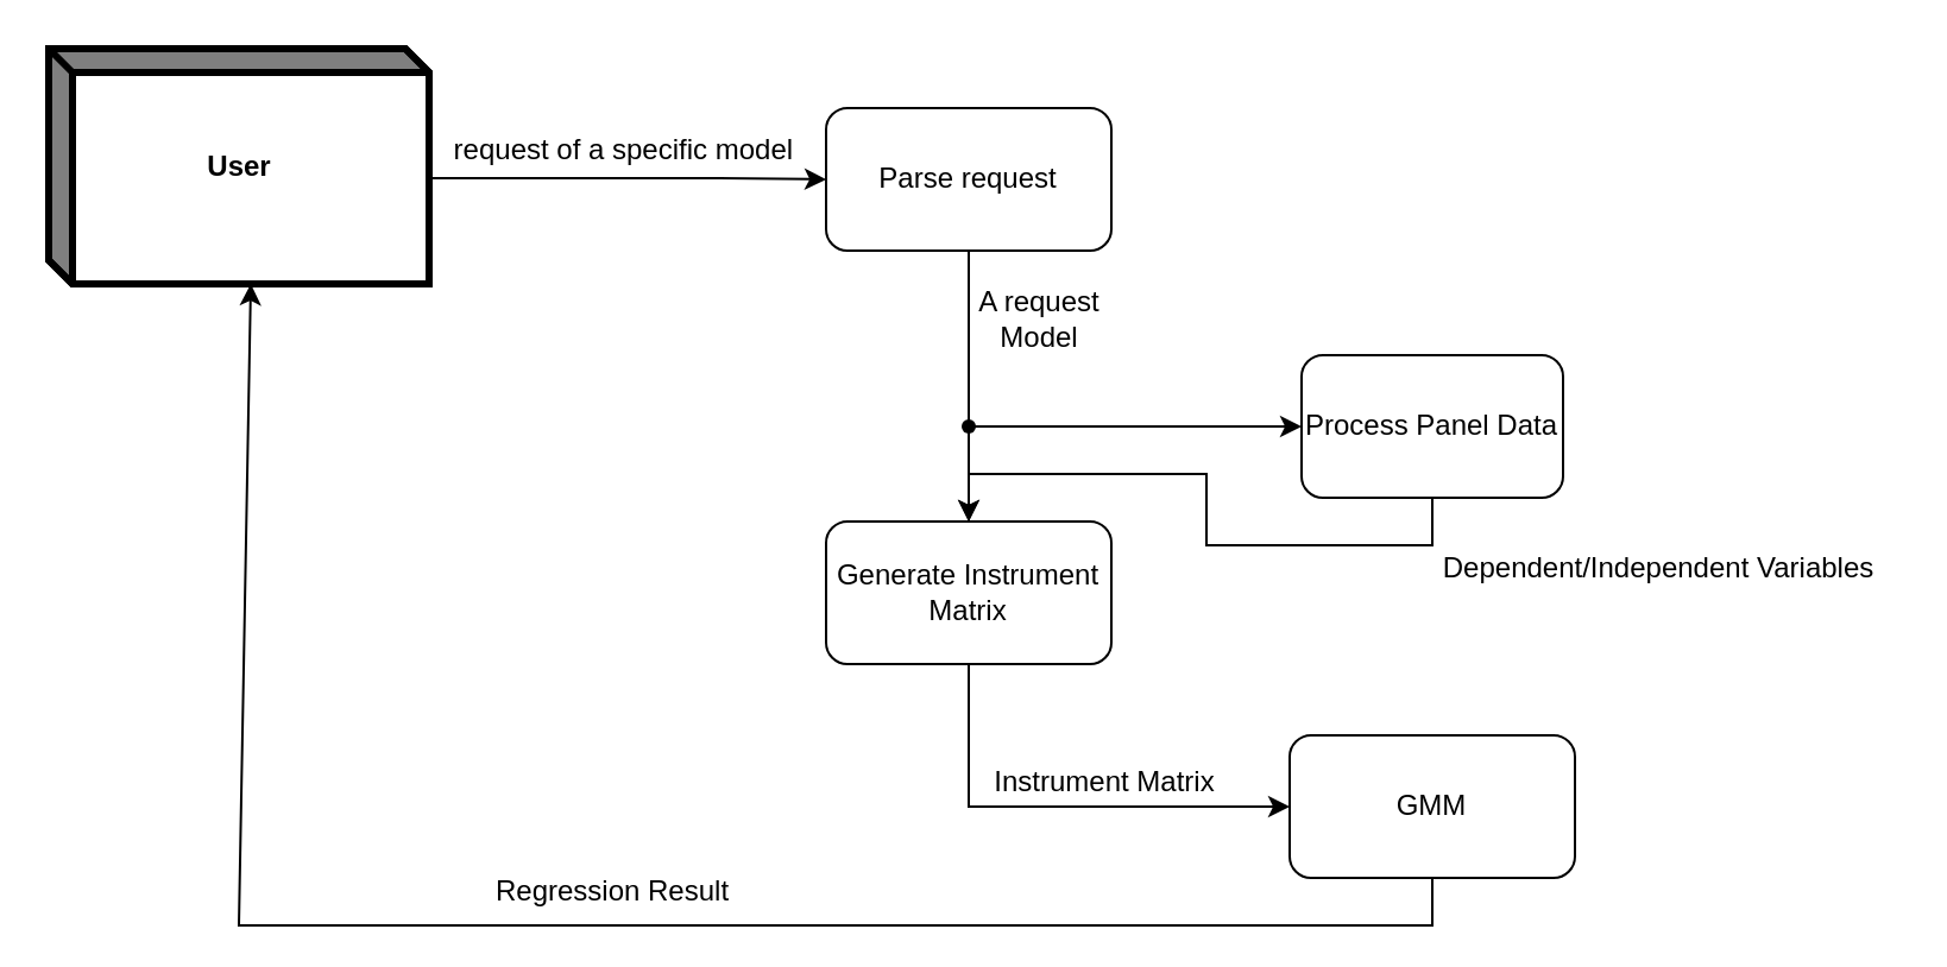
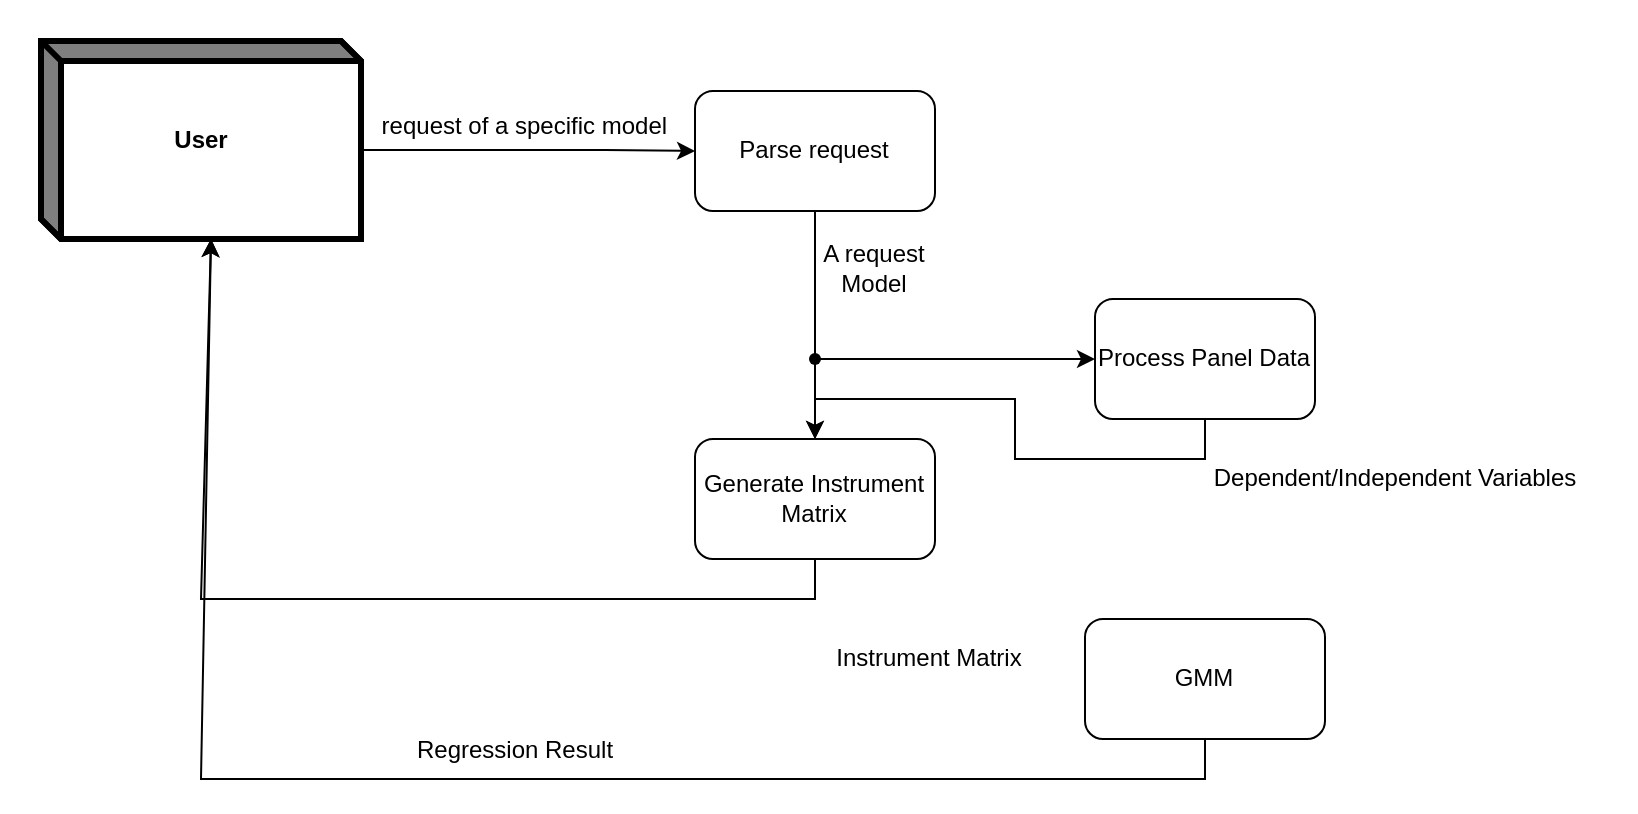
  <mxCell id="0" />
  <mxCell id="1" parent="0" />
  <mxCell id="2" style="edgeStyle=orthogonalEdgeStyle;rounded=0;orthogonalLoop=1;jettySize=auto;html=1;exitDx=0;exitDy=0;entryX=0.5;entryY=0;entryDx=0;entryDy=0;startArrow=none;" edge="1" parent="1" source="11" target="8"><mxGeometry relative="1" as="geometry" /></mxCell>
  <mxCell id="3" value="Parse request" style="rounded=1;whiteSpace=wrap;html=1;" vertex="1" parent="1"><mxGeometry x="347" y="45" width="120" height="60" as="geometry" /></mxCell>
  <mxCell id="4" style="edgeStyle=orthogonalEdgeStyle;rounded=0;orthogonalLoop=1;jettySize=auto;html=1;exitX=0;exitY=0;exitDx=160;exitDy=54.5;exitPerimeter=0;entryX=0;entryY=0.5;entryDx=0;entryDy=0;" edge="1" parent="1" source="5" target="3"><mxGeometry relative="1" as="geometry"><Array as="points"><mxPoint x="302" y="75" /></Array></mxGeometry></mxCell>
  <mxCell id="5" value="User" style="html=1;dashed=0;whitespace=wrap;shape=mxgraph.dfd.externalEntity;shadow=0;glass=0;comic=0;labelBackgroundColor=none;strokeWidth=3;fillColor=none;fontColor=#000000;labelBorderColor=none;align=center;fontStyle=1;snapToPoint=1;" vertex="1" parent="1"><mxGeometry x="20" y="20" width="160" height="99" as="geometry" /></mxCell>
  <mxCell id="6" value="&amp;nbsp;request of a specific model" style="text;html=1;align=center;verticalAlign=middle;resizable=0;points=[];autosize=1;strokeColor=none;fillColor=none;" vertex="1" parent="1"><mxGeometry x="180" y="53" width="160" height="20" as="geometry" /></mxCell>
- <mxCell id="7" style="edgeStyle=orthogonalEdgeStyle;rounded=0;orthogonalLoop=1;jettySize=auto;html=1;exitX=0.5;exitY=1;exitDx=0;exitDy=0;entryX=0;entryY=0.5;entryDx=0;entryDy=0;" edge="1" parent="1" source="8" target="16"><mxGeometry relative="1" as="geometry" /></mxCell>
+ <mxCell id="7" style="edgeStyle=orthogonalEdgeStyle;rounded=0;orthogonalLoop=1;jettySize=auto;html=1;exitX=0.5;exitY=1;exitDx=0;exitDy=0;" edge="1" parent="1" source="8" target="5"><mxGeometry relative="1" as="geometry" /></mxCell>
  <mxCell id="8" value="Generate Instrument Matrix" style="rounded=1;whiteSpace=wrap;html=1;" vertex="1" parent="1"><mxGeometry x="347" y="219" width="120" height="60" as="geometry" /></mxCell>
  <mxCell id="9" value="A request Model" style="text;html=1;strokeColor=none;fillColor=none;align=center;verticalAlign=middle;whiteSpace=wrap;rounded=0;direction=east;flipV=0;flipH=1;" vertex="1" parent="1"><mxGeometry x="407" y="119" width="60" height="30" as="geometry" /></mxCell>
  <mxCell id="10" style="edgeStyle=orthogonalEdgeStyle;rounded=0;orthogonalLoop=1;jettySize=auto;html=1;entryX=0;entryY=0.5;entryDx=0;entryDy=0;" edge="1" parent="1" source="11" target="14"><mxGeometry relative="1" as="geometry"><mxPoint x="527" y="179" as="targetPoint" /></mxGeometry></mxCell>
  <mxCell id="11" value="" style="shape=waypoint;sketch=0;fillStyle=solid;size=6;pointerEvents=1;points=[];fillColor=none;resizable=0;rotatable=0;perimeter=centerPerimeter;snapToPoint=1;" vertex="1" parent="1"><mxGeometry x="387" y="159" width="40" height="40" as="geometry" /></mxCell>
  <mxCell id="12" value="" style="edgeStyle=orthogonalEdgeStyle;rounded=0;orthogonalLoop=1;jettySize=auto;html=1;exitX=0.5;exitY=1;exitDx=0;exitDy=0;entryDx=0;entryDy=0;endArrow=none;" edge="1" parent="1" source="3" target="11"><mxGeometry relative="1" as="geometry"><mxPoint x="407" y="105" as="sourcePoint" /><mxPoint x="407" y="219" as="targetPoint" /></mxGeometry></mxCell>
  <mxCell id="13" style="edgeStyle=orthogonalEdgeStyle;rounded=0;orthogonalLoop=1;jettySize=auto;html=1;exitX=0.5;exitY=1;exitDx=0;exitDy=0;" edge="1" parent="1" source="14" target="8"><mxGeometry relative="1" as="geometry" /></mxCell>
  <mxCell id="14" value="Process Panel Data" style="rounded=1;whiteSpace=wrap;html=1;" vertex="1" parent="1"><mxGeometry x="547" y="149" width="110" height="60" as="geometry" /></mxCell>
  <mxCell id="15" style="edgeStyle=orthogonalEdgeStyle;rounded=0;orthogonalLoop=1;jettySize=auto;html=1;exitX=0.5;exitY=1;exitDx=0;exitDy=0;" edge="1" parent="1" source="16" target="5"><mxGeometry relative="1" as="geometry" /></mxCell>
  <mxCell id="16" value="GMM" style="rounded=1;whiteSpace=wrap;html=1;" vertex="1" parent="1"><mxGeometry x="542" y="309" width="120" height="60" as="geometry" /></mxCell>
  <mxCell id="17" value="Dependent/Independent Variables" style="text;html=1;align=center;verticalAlign=middle;resizable=0;points=[];autosize=1;strokeColor=none;fillColor=none;" vertex="1" parent="1"><mxGeometry x="597" y="229" width="200" height="20" as="geometry" /></mxCell>
  <mxCell id="18" value="Instrument Matrix" style="text;html=1;align=center;verticalAlign=middle;resizable=0;points=[];autosize=1;strokeColor=none;fillColor=none;" vertex="1" parent="1"><mxGeometry x="409" y="319" width="110" height="20" as="geometry" /></mxCell>
  <mxCell id="19" value="Regression Result" style="text;html=1;align=center;verticalAlign=middle;resizable=0;points=[];autosize=1;strokeColor=none;fillColor=none;" vertex="1" parent="1"><mxGeometry x="202" y="365" width="110" height="20" as="geometry" /></mxCell>
